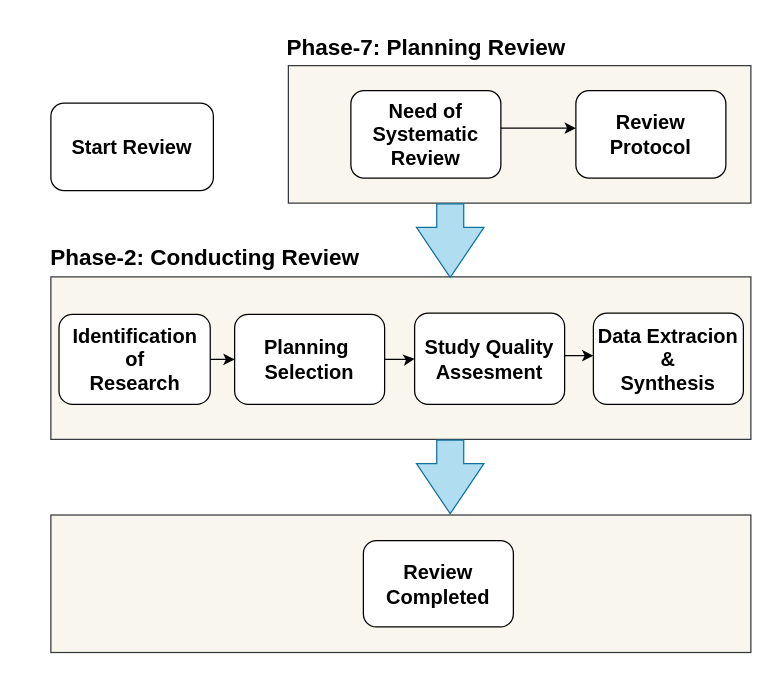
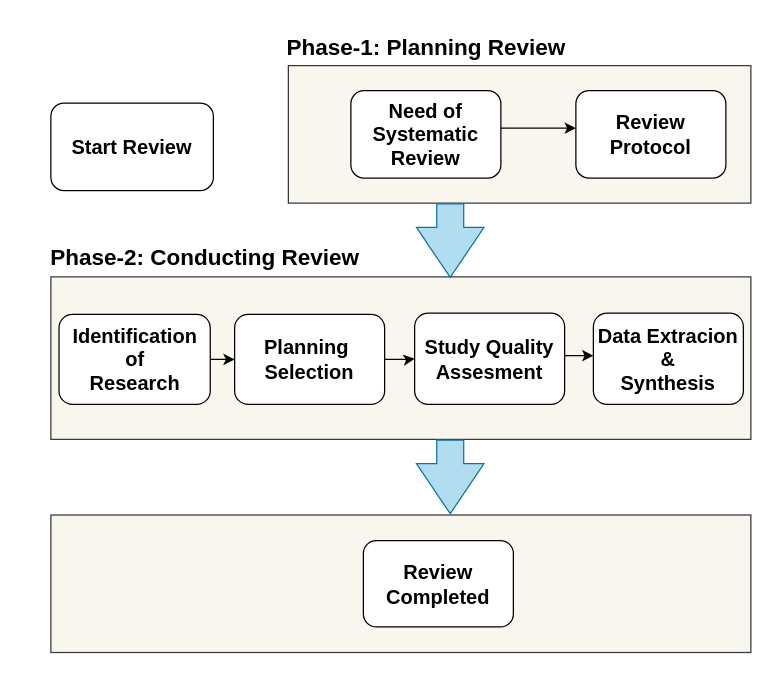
  <mxCell id="0" />
  <mxCell id="1" parent="0" />
  <mxCell id="2" value="" style="rounded=0;whiteSpace=wrap;html=1;fillColor=#f9f7ed;strokeColor=#36393d;" vertex="1" parent="1"><mxGeometry x="230" y="52" width="370" height="110" as="geometry" /></mxCell>
  <mxCell id="3" value="" style="edgeStyle=orthogonalEdgeStyle;rounded=0;orthogonalLoop=1;jettySize=auto;html=1;" edge="1" parent="1"><mxGeometry relative="1" as="geometry"><mxPoint x="390" y="102" as="sourcePoint" /><mxPoint x="460" y="102" as="targetPoint" /></mxGeometry></mxCell>
  <mxCell id="4" value="" style="rounded=0;whiteSpace=wrap;html=1;fillColor=#f9f7ed;strokeColor=#36393d;" vertex="1" parent="1"><mxGeometry x="40" y="221" width="560" height="130" as="geometry" /></mxCell>
- <mxCell id="5" value="&lt;b&gt;&lt;font style=&quot;font-size: 18px&quot;&gt;Phase-7: Planning Review&lt;/font&gt;&lt;/b&gt;" style="text;html=1;strokeColor=none;fillColor=none;align=center;verticalAlign=middle;whiteSpace=wrap;rounded=0;" vertex="1" parent="1"><mxGeometry x="221" y="20" width="239" height="35" as="geometry" /></mxCell>
+ <mxCell id="5" value="&lt;b&gt;&lt;font style=&quot;font-size: 18px&quot;&gt;Phase-1: Planning Review&lt;/font&gt;&lt;/b&gt;" style="text;html=1;strokeColor=none;fillColor=none;align=center;verticalAlign=middle;whiteSpace=wrap;rounded=0;" vertex="1" parent="1"><mxGeometry x="221" y="20" width="239" height="35" as="geometry" /></mxCell>
  <mxCell id="6" value="&lt;b&gt;&lt;font style=&quot;font-size: 18px&quot;&gt;Phase-2: Conducting Review&lt;/font&gt;&lt;/b&gt;" style="text;html=1;strokeColor=none;fillColor=none;align=center;verticalAlign=middle;whiteSpace=wrap;rounded=0;" vertex="1" parent="1"><mxGeometry x="20" y="191" width="287" height="30" as="geometry" /></mxCell>
  <mxCell id="7" value="" style="html=1;shadow=0;dashed=0;align=center;verticalAlign=middle;shape=mxgraph.arrows2.arrow;dy=0.6;dx=40;notch=0;fillColor=#b1ddf0;rotation=90;strokeColor=#10739e;" vertex="1" parent="1"><mxGeometry x="330" y="165" width="58.94" height="53.99" as="geometry" /></mxCell>
  <mxCell id="8" value="&lt;b style=&quot;white-space: normal ; font-size: 16px&quot;&gt;Need of Systematic&lt;br&gt;Review&lt;/b&gt;" style="rounded=1;whiteSpace=wrap;html=1;fillColor=#FFFFFF;gradientColor=none;" vertex="1" parent="1"><mxGeometry x="280" y="72" width="120" height="70" as="geometry" /></mxCell>
  <mxCell id="9" value="&lt;span style=&quot;font-size: 16px&quot;&gt;&lt;b&gt;Review Protocol&lt;/b&gt;&lt;/span&gt;" style="rounded=1;whiteSpace=wrap;html=1;fillColor=#FFFFFF;gradientColor=none;" vertex="1" parent="1"><mxGeometry x="460" y="72" width="120" height="70" as="geometry" /></mxCell>
  <mxCell id="10" value="&lt;b&gt;&lt;font style=&quot;font-size: 16px&quot;&gt;Start Review&lt;/font&gt;&lt;/b&gt;" style="rounded=1;whiteSpace=wrap;html=1;fillColor=#FFFFFF;gradientColor=none;" vertex="1" parent="1"><mxGeometry x="40" y="82" width="130" height="70" as="geometry" /></mxCell>
  <mxCell id="11" value="" style="rounded=0;whiteSpace=wrap;html=1;fillColor=#f9f7ed;strokeColor=#36393d;" vertex="1" parent="1"><mxGeometry x="40" y="411.5" width="560" height="110" as="geometry" /></mxCell>
  <mxCell id="12" value="" style="edgeStyle=orthogonalEdgeStyle;rounded=0;orthogonalLoop=1;jettySize=auto;html=1;fontStyle=1" edge="1" parent="1" source="13" target="15"><mxGeometry relative="1" as="geometry" /></mxCell>
  <mxCell id="13" value="&lt;span style=&quot;white-space: normal ; font-size: 16px&quot;&gt;&lt;b&gt;Identification&lt;br&gt;&lt;/b&gt;&lt;/span&gt;&lt;b style=&quot;white-space: normal ; font-size: 16px&quot;&gt;of&lt;br&gt;Research&lt;/b&gt;" style="rounded=1;whiteSpace=wrap;html=1;fillColor=#FFFFFF;gradientColor=none;" vertex="1" parent="1"><mxGeometry x="46.5" y="251" width="121" height="72" as="geometry" /></mxCell>
  <mxCell id="14" value="" style="edgeStyle=orthogonalEdgeStyle;rounded=0;orthogonalLoop=1;jettySize=auto;html=1;endArrow=classic;endFill=1;" edge="1" parent="1" source="15" target="18"><mxGeometry relative="1" as="geometry" /></mxCell>
  <mxCell id="15" value="&lt;span style=&quot;white-space: normal ; font-size: 16px&quot;&gt;&lt;b&gt;Planning&amp;nbsp;&lt;br&gt;&lt;/b&gt;&lt;/span&gt;&lt;b style=&quot;white-space: normal&quot;&gt;&lt;font style=&quot;font-size: 16px&quot;&gt;Selection&lt;/font&gt;&lt;/b&gt;" style="rounded=1;whiteSpace=wrap;html=1;fillColor=#FFFFFF;gradientColor=none;" vertex="1" parent="1"><mxGeometry x="187" y="251" width="120" height="72" as="geometry" /></mxCell>
  <mxCell id="16" value="&lt;b style=&quot;font-size: 16px ; white-space: normal&quot;&gt;Review Completed&lt;/b&gt;" style="rounded=1;whiteSpace=wrap;html=1;fillColor=#FFFFFF;gradientColor=none;" vertex="1" parent="1"><mxGeometry x="290" y="432" width="120" height="69" as="geometry" /></mxCell>
  <mxCell id="17" value="" style="html=1;shadow=0;dashed=0;align=center;verticalAlign=middle;shape=mxgraph.arrows2.arrow;dy=0.6;dx=40;notch=0;fillColor=#b1ddf0;rotation=90;strokeColor=#10739e;" vertex="1" parent="1"><mxGeometry x="330" y="354" width="58.94" height="53.99" as="geometry" /></mxCell>
  <mxCell id="18" value="&lt;span style=&quot;white-space: normal ; font-size: 16px&quot;&gt;&lt;b&gt;Study Quality&lt;br&gt;&lt;/b&gt;&lt;/span&gt;&lt;b style=&quot;white-space: normal&quot;&gt;&lt;font style=&quot;font-size: 16px&quot;&gt;Assesment&lt;/font&gt;&lt;/b&gt;" style="rounded=1;whiteSpace=wrap;html=1;fillColor=#FFFFFF;gradientColor=none;" vertex="1" parent="1"><mxGeometry x="331" y="250" width="120" height="73" as="geometry" /></mxCell>
  <mxCell id="19" value="&lt;span style=&quot;white-space: normal ; font-size: 16px&quot;&gt;&lt;b&gt;Data Extracion &amp;amp;&lt;br&gt;&lt;/b&gt;&lt;/span&gt;&lt;b style=&quot;white-space: normal&quot;&gt;&lt;font style=&quot;font-size: 16px&quot;&gt;Synthesis&lt;/font&gt;&lt;/b&gt;" style="rounded=1;whiteSpace=wrap;html=1;fillColor=#FFFFFF;gradientColor=none;" vertex="1" parent="1"><mxGeometry x="474" y="250" width="120" height="73" as="geometry" /></mxCell>
  <mxCell id="20" value="" style="edgeStyle=orthogonalEdgeStyle;rounded=0;orthogonalLoop=1;jettySize=auto;html=1;" edge="1" parent="1"><mxGeometry relative="1" as="geometry"><mxPoint x="450.5" y="284" as="sourcePoint" /><mxPoint x="474" y="284" as="targetPoint" /></mxGeometry></mxCell>
